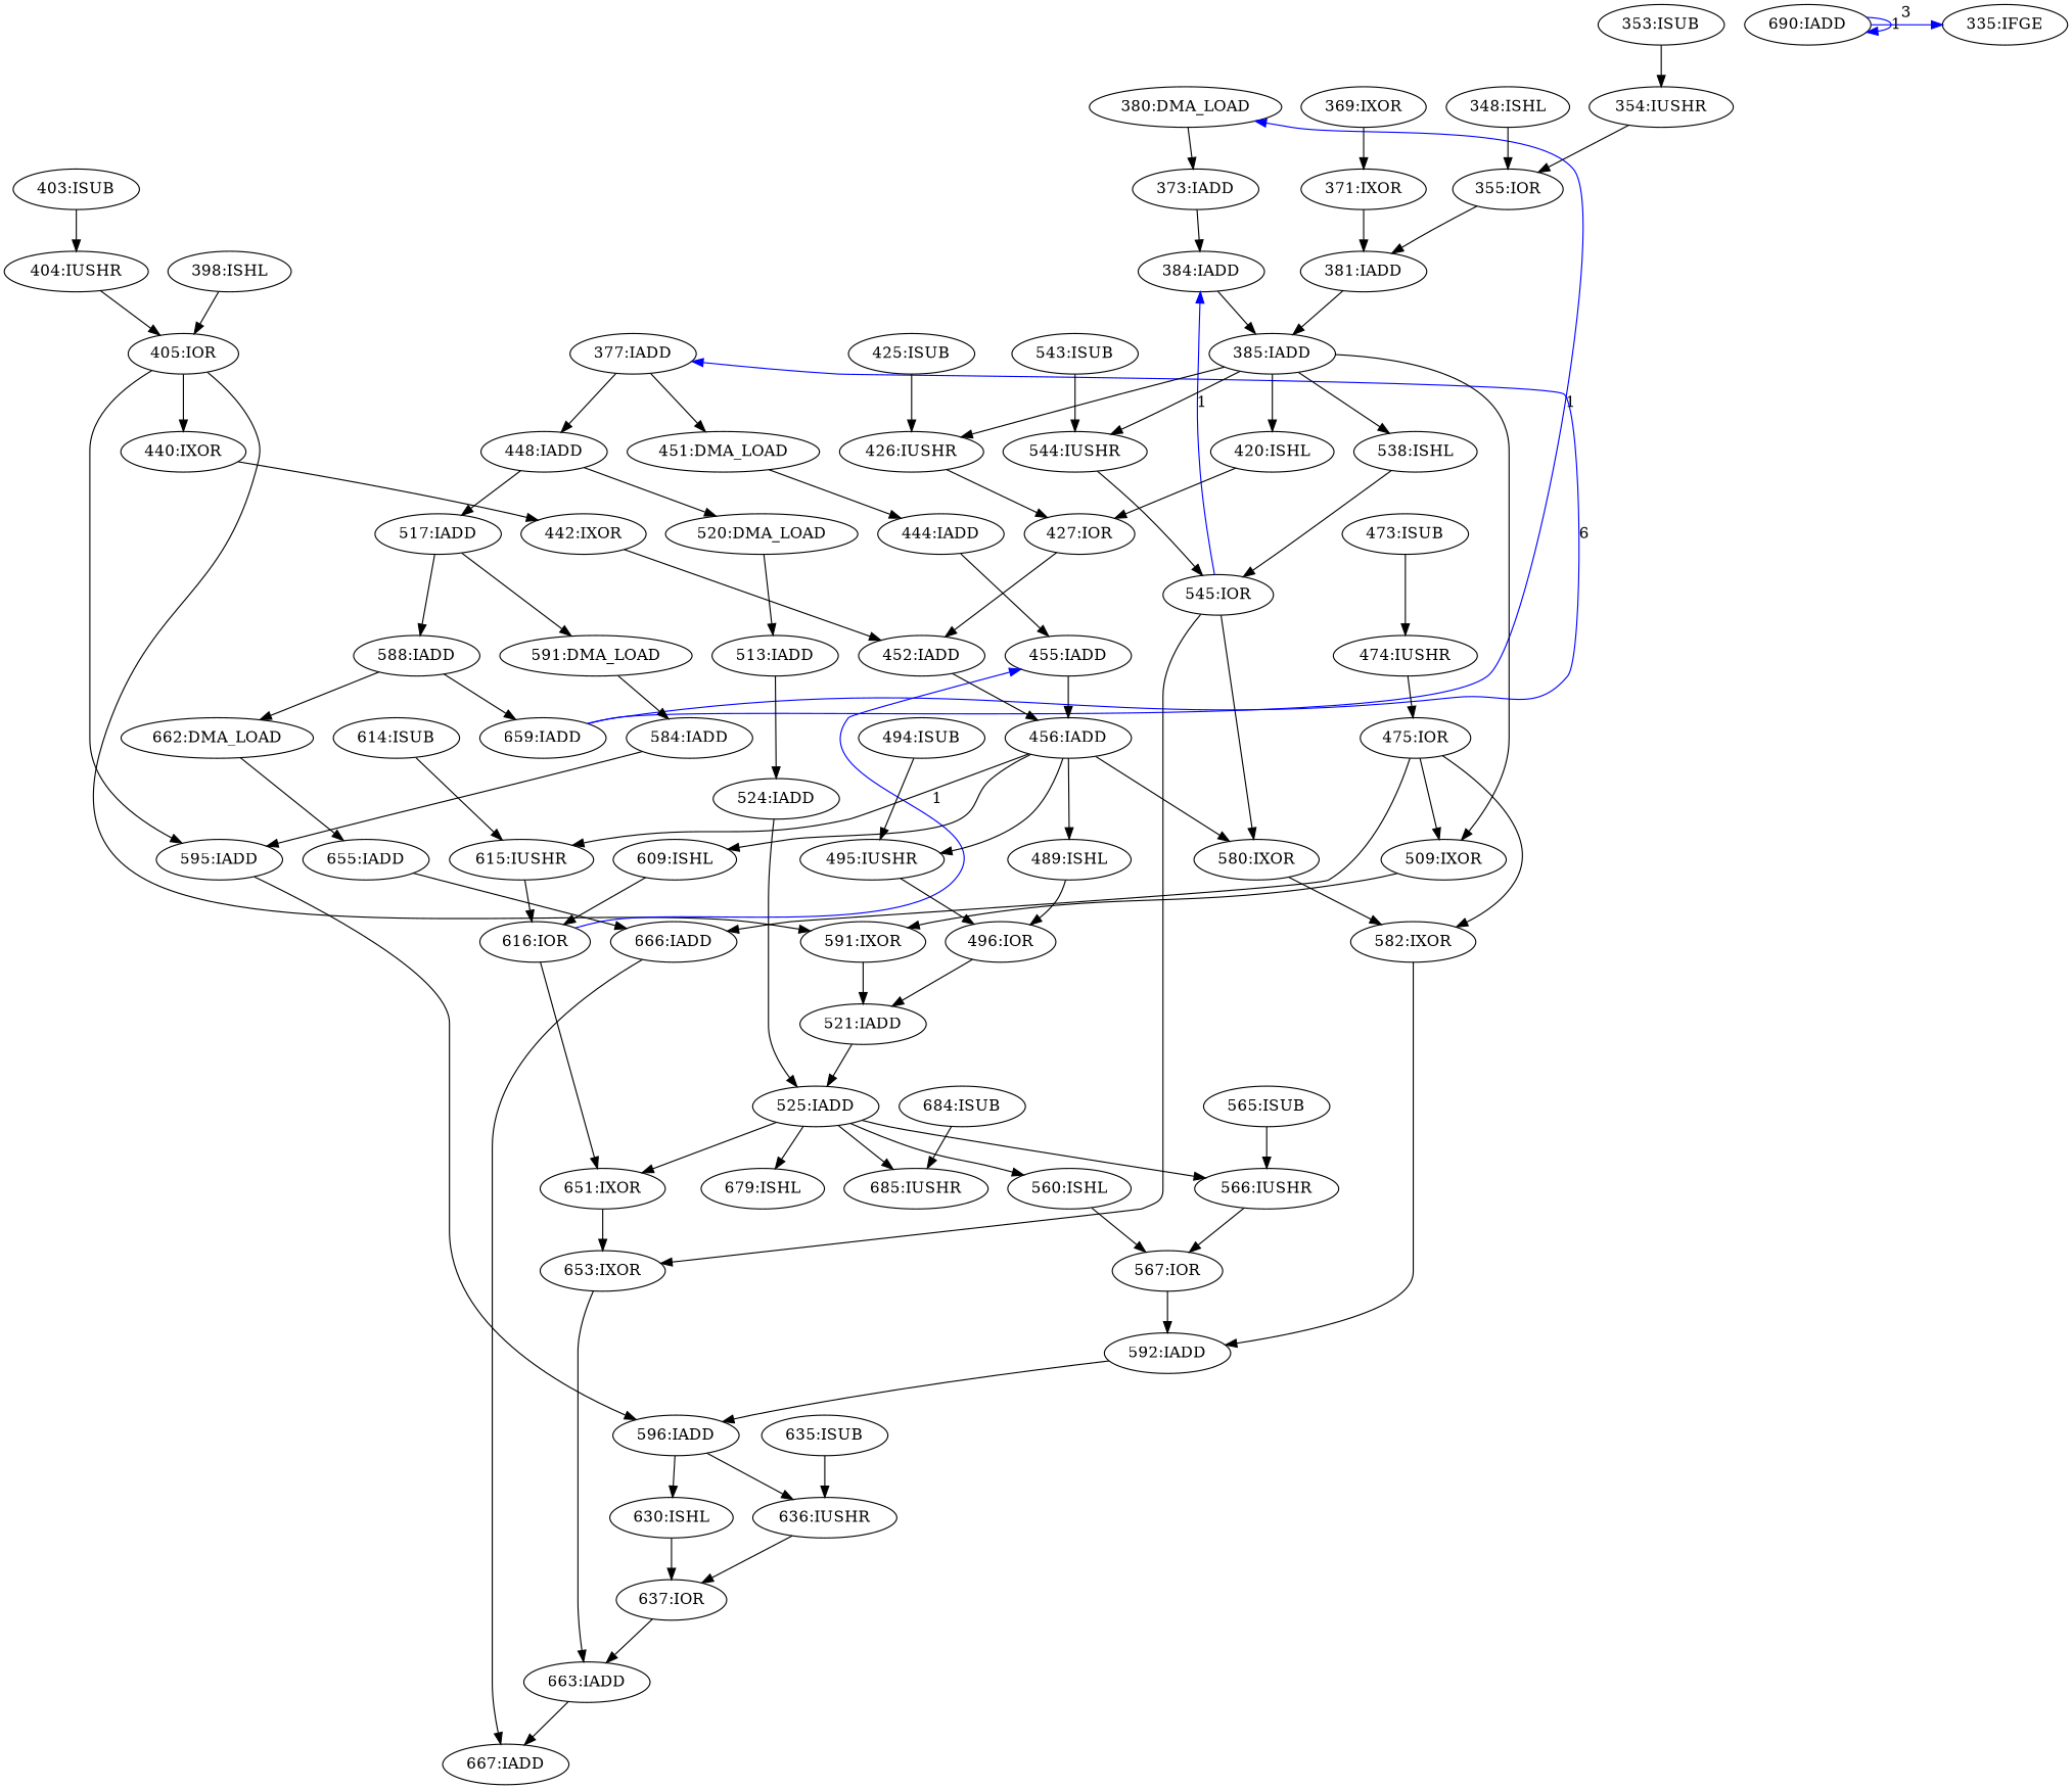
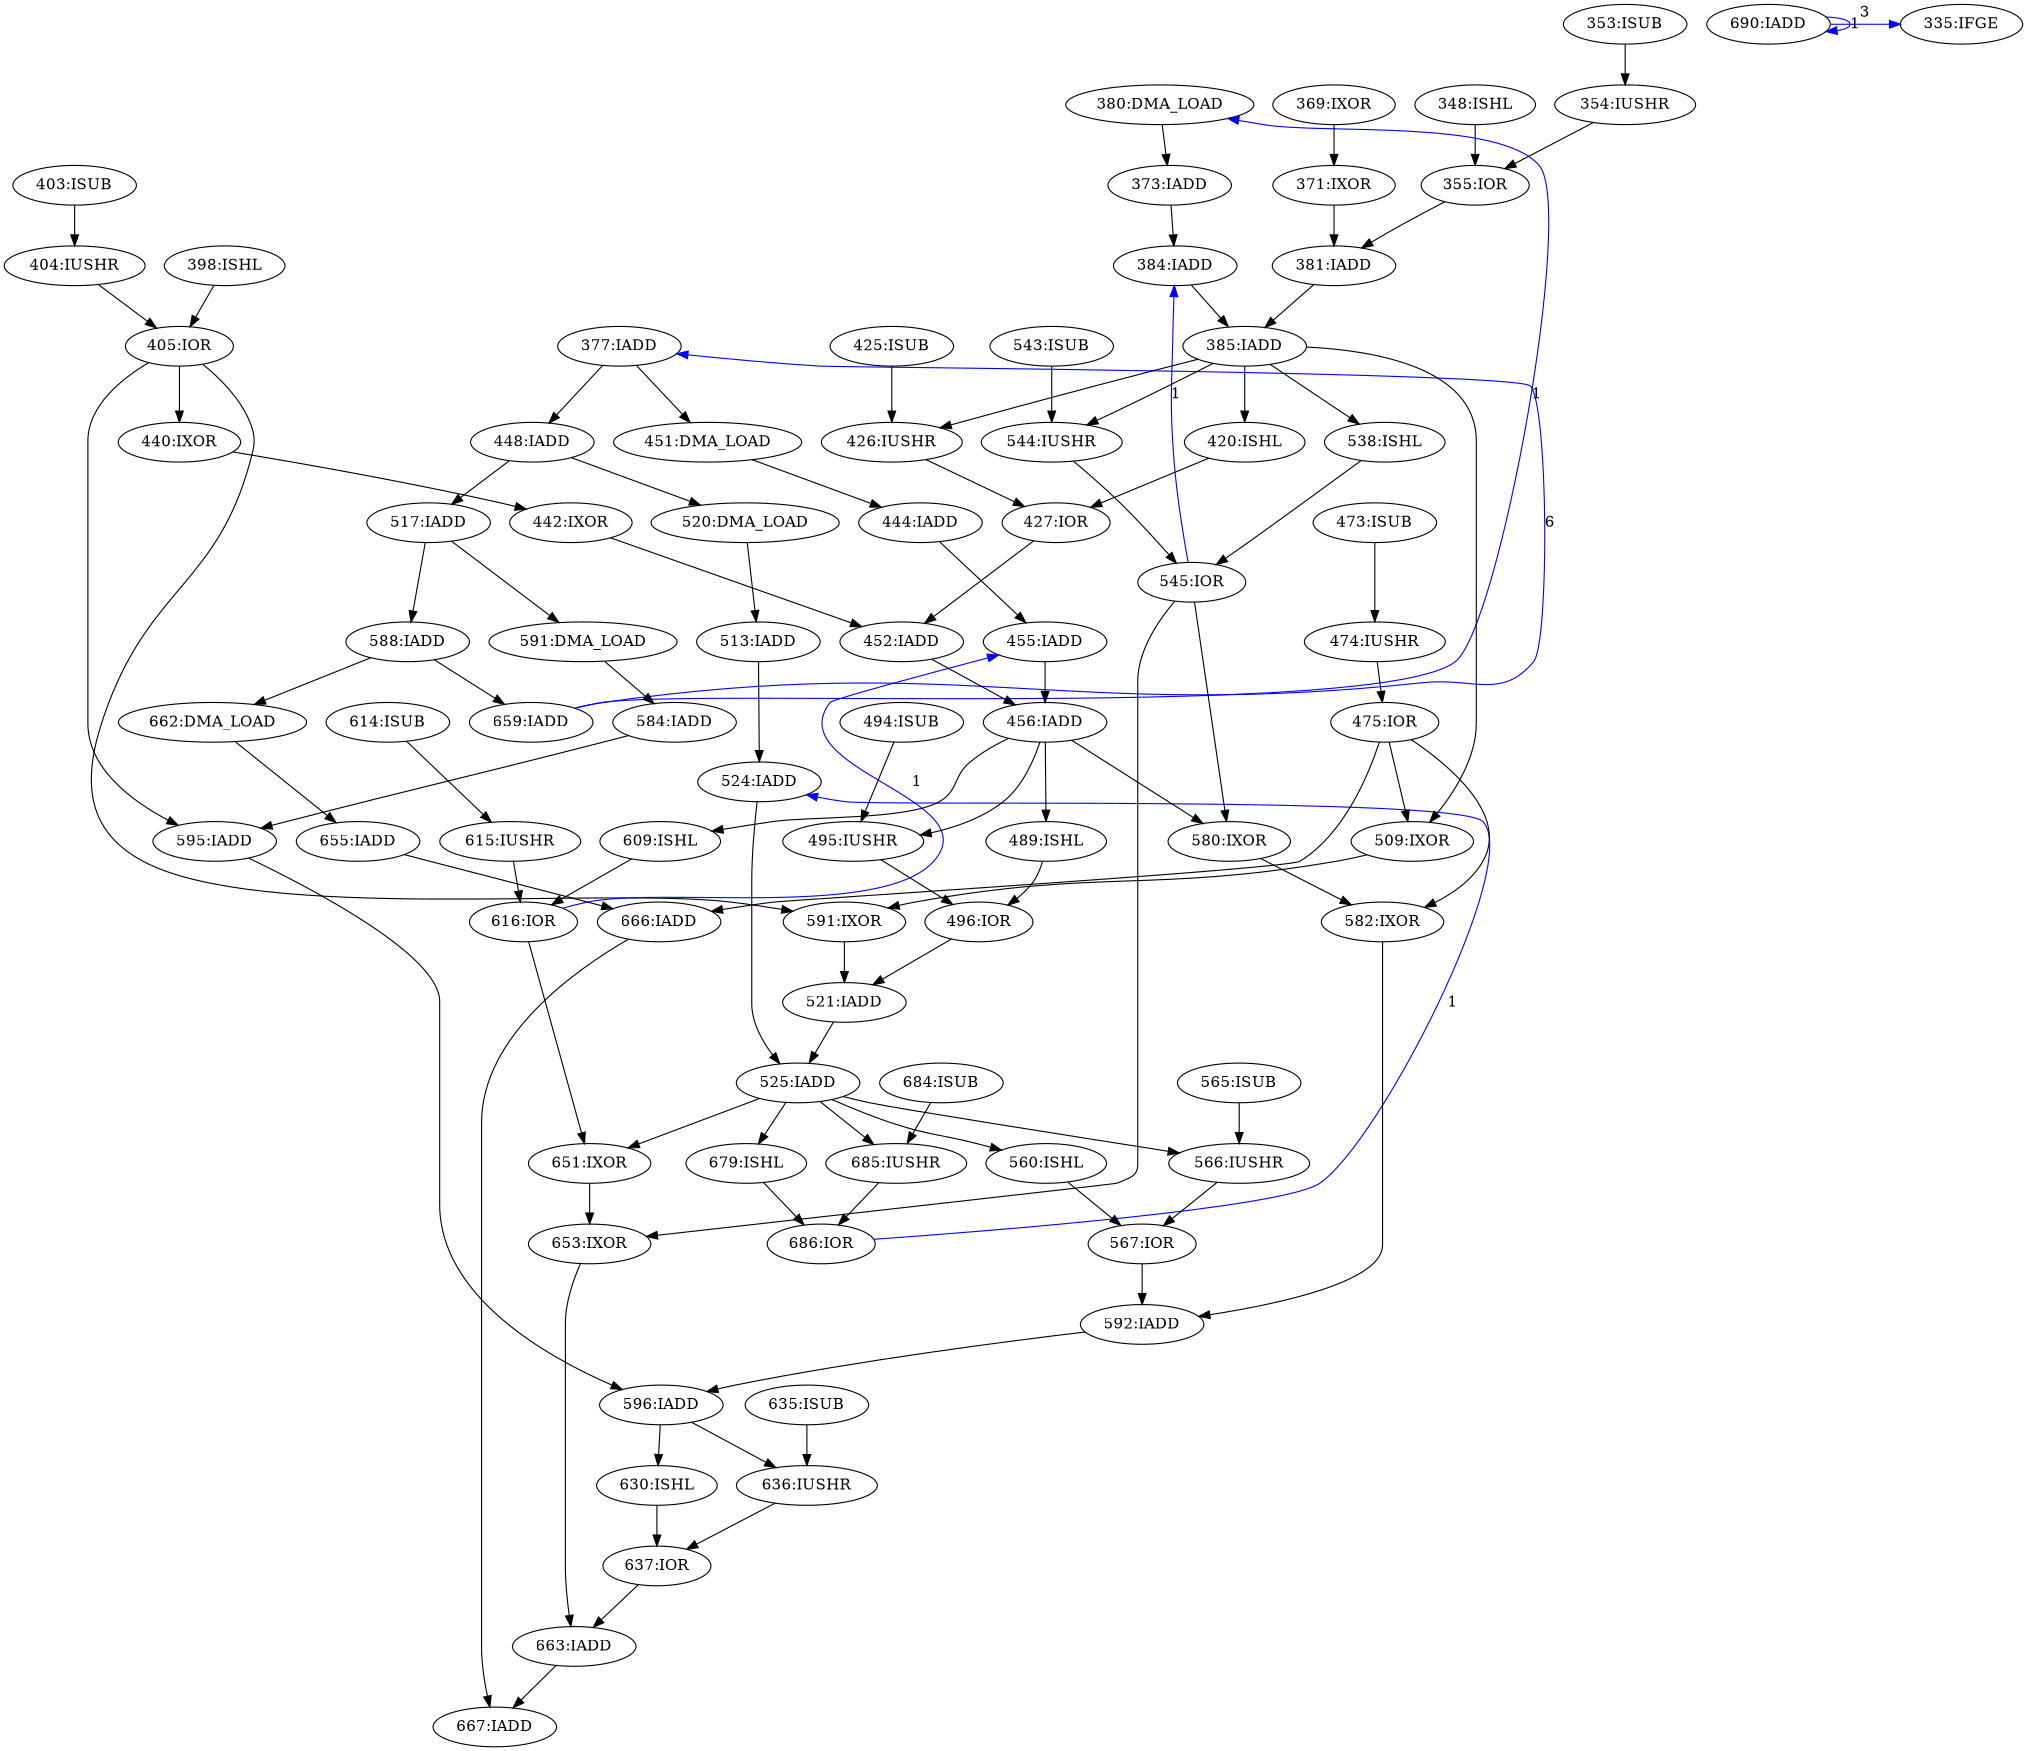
  digraph {
    n1 [label="404:IUSHR"]
    n2 [label="405:IOR"]
    n3 [label="440:IXOR"]
    n4 [label="591:IXOR"]
    n5 [label="595:IADD"]
    n6 [label="403:ISUB"]
    n7 [label="659:IADD"]
    n8 [label="380:DMA_LOAD"]
    n9 [label="377:IADD"]
    n10 [label="373:IADD"]
    n11 [label="451:DMA_LOAD"]
    n12 [label="448:IADD"]
    n13 [label="588:IADD"]
    n14 [label="662:DMA_LOAD"]
    n15 [label="655:IADD"]
    n16 [label="679:ISHL"]
+   n17 [label="686:IOR"]
    n18 [label="524:IADD"]
    n19 [label="525:IADD"]
    n20 [label="560:ISHL"]
    n21 [label="566:IUSHR"]
    n22 [label="685:IUSHR"]
    n23 [label="651:IXOR"]
    n24 [label="567:IOR"]
    n25 [label="653:IXOR"]
    n26 [label="592:IADD"]
    n27 [label="596:IADD"]
    n28 [label="630:ISHL"]
    n29 [label="636:IUSHR"]
    n30 [label="582:IXOR"]
    n31 [label="475:IOR"]
    n32 [label="666:IADD"]
    n33 [label="509:IXOR"]
    n34 [label="667:IADD"]
    n35 [label="474:IUSHR"]
    n36 [label="616:IOR"]
    n37 [label="455:IADD"]
    n38 [label="456:IADD"]
    n39 [label="609:ISHL"]
    n40 [label="615:IUSHR"]
    n41 [label="580:IXOR"]
    n42 [label="495:IUSHR"]
    n43 [label="489:ISHL"]
    n44 [label="496:IOR"]
    n45 [label="452:IADD"]
    n46 [label="637:IOR"]
    n47 [label="663:IADD"]
    n48 [label="444:IADD"]
    n49 [label="545:IOR"]
    n50 [label="384:IADD"]
    n51 [label="385:IADD"]
    n52 [label="538:ISHL"]
    n53 [label="544:IUSHR"]
    n54 [label="521:IADD"]
    n55 [label="494:ISUB"]
    n56 [label="354:IUSHR"]
    n57 [label="355:IOR"]
    n58 [label="381:IADD"]
    n59 [label="353:ISUB"]
    n60 [label="427:IOR"]
    n61 [label="420:ISHL"]
    n62 [label="426:IUSHR"]
    n63 [label="442:IXOR"]
    n64 [label="398:ISHL"]
    n65 [label="513:IADD"]
    n66 [label="520:DMA_LOAD"]
    n67 [label="425:ISUB"]
    n68 [label="614:ISUB"]
    n69 [label="543:ISUB"]
    n70 [label="517:IADD"]
    n71 [label="591:DMA_LOAD"]
    n72 [label="584:IADD"]
    n73 [label="565:ISUB"]
    n74 [label="684:ISUB"]
    n75 [label="348:ISHL"]
    n76 [label="371:IXOR"]
    n77 [label="369:IXOR"]
    n78 [label="473:ISUB"]
    n79 [label="635:ISUB"]
    n80 [label="690:IADD"]
    n81 [label="335:IFGE"]
    n1 -> n2
    n2 -> n3
    n2 -> n4
    n2 -> n5
    n3 -> n63
    n4 -> n54
    n5 -> n27
    n6 -> n1
    n7 -> n8 [color=blue constraint=false label=1]
    n7 -> n9 [color=blue constraint=false label=6]
    n8 -> n10
    n9 -> n11
    n9 -> n12
    n10 -> n50
    n11 -> n48
    n12 -> n66
    n12 -> n70
    n13 -> n7
    n13 -> n14
    n14 -> n15
    n15 -> n32
+   n16 -> n17
+   n17 -> n18 [color=blue constraint=false label=1]
    n18 -> n19
    n19 -> n16
    n19 -> n20
    n19 -> n21
    n19 -> n22
    n19 -> n23
    n20 -> n24
    n21 -> n24
+   n22 -> n17
    n23 -> n25
    n24 -> n26
    n25 -> n47
    n26 -> n27
    n27 -> n28
    n27 -> n29
    n28 -> n46
    n29 -> n46
    n30 -> n26
    n31 -> n30
    n31 -> n32
    n31 -> n33
    n32 -> n34
    n33 -> n4
    n35 -> n31
    n36 -> n23
    n36 -> n37 [color=blue constraint=false label=1]
    n37 -> n38
    n38 -> n39
-   n38 -> n40
    n38 -> n41
    n38 -> n42
    n38 -> n43
    n39 -> n36
    n40 -> n36
    n41 -> n30
    n42 -> n44
    n43 -> n44
    n44 -> n54
    n45 -> n38
    n46 -> n47
    n47 -> n34
    n48 -> n37
    n49 -> n25
    n49 -> n41
    n49 -> n50 [color=blue constraint=false label=1]
    n50 -> n51
    n51 -> n33
    n51 -> n52
    n51 -> n53
    n51 -> n61
    n51 -> n62
    n52 -> n49
    n53 -> n49
    n54 -> n19
    n55 -> n42
    n56 -> n57
    n57 -> n58
    n58 -> n51
    n59 -> n56
    n60 -> n45
    n61 -> n60
    n62 -> n60
    n63 -> n45
    n64 -> n2
    n65 -> n18
    n66 -> n65
    n67 -> n62
    n68 -> n40
    n69 -> n53
    n70 -> n13
    n70 -> n71
    n71 -> n72
    n72 -> n5
    n73 -> n21
    n74 -> n22
    n75 -> n57
    n76 -> n58
    n77 -> n76
    n78 -> n35
    n79 -> n29
    n80 -> n80 [color=blue constraint=false label=1]
    n80 -> n81 [color=blue constraint=false label=3]
  }
